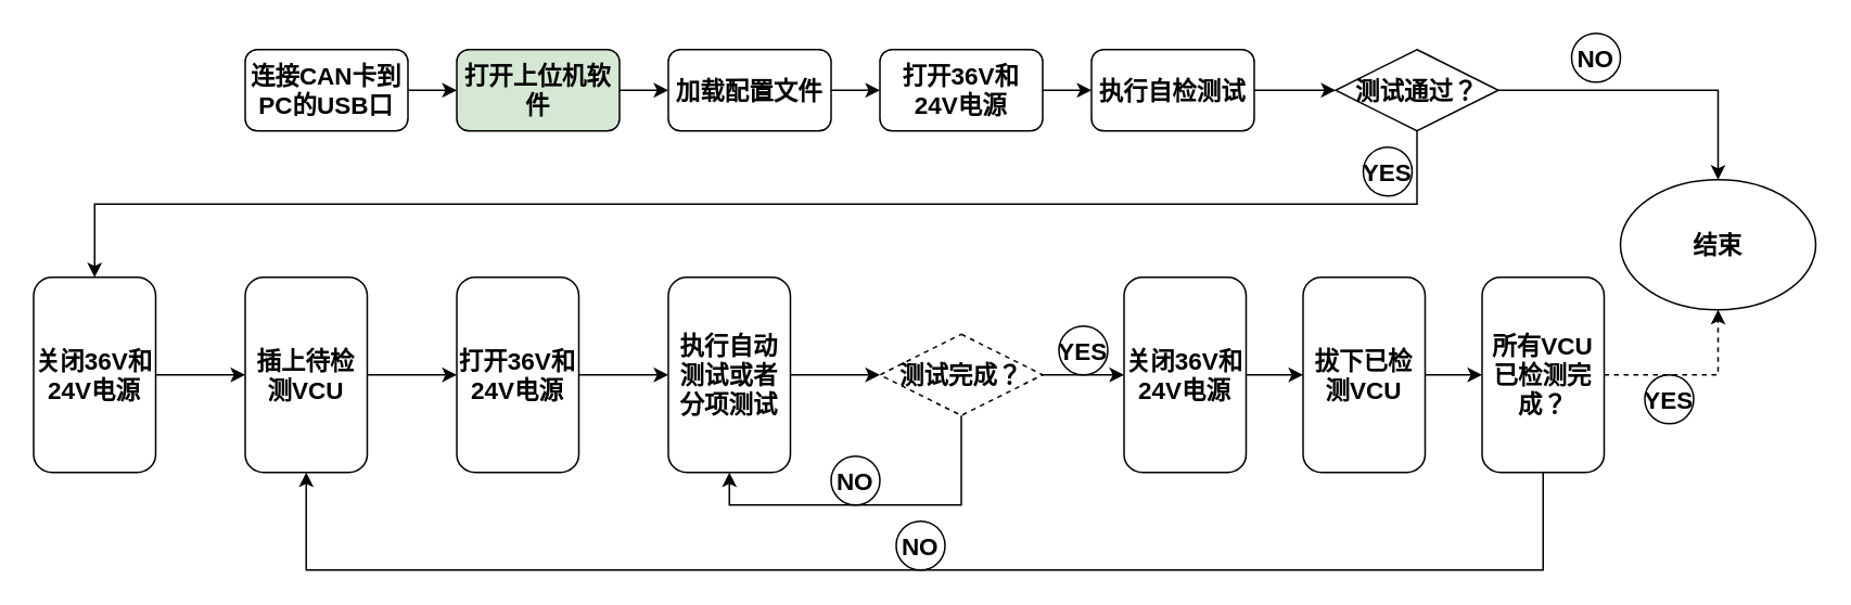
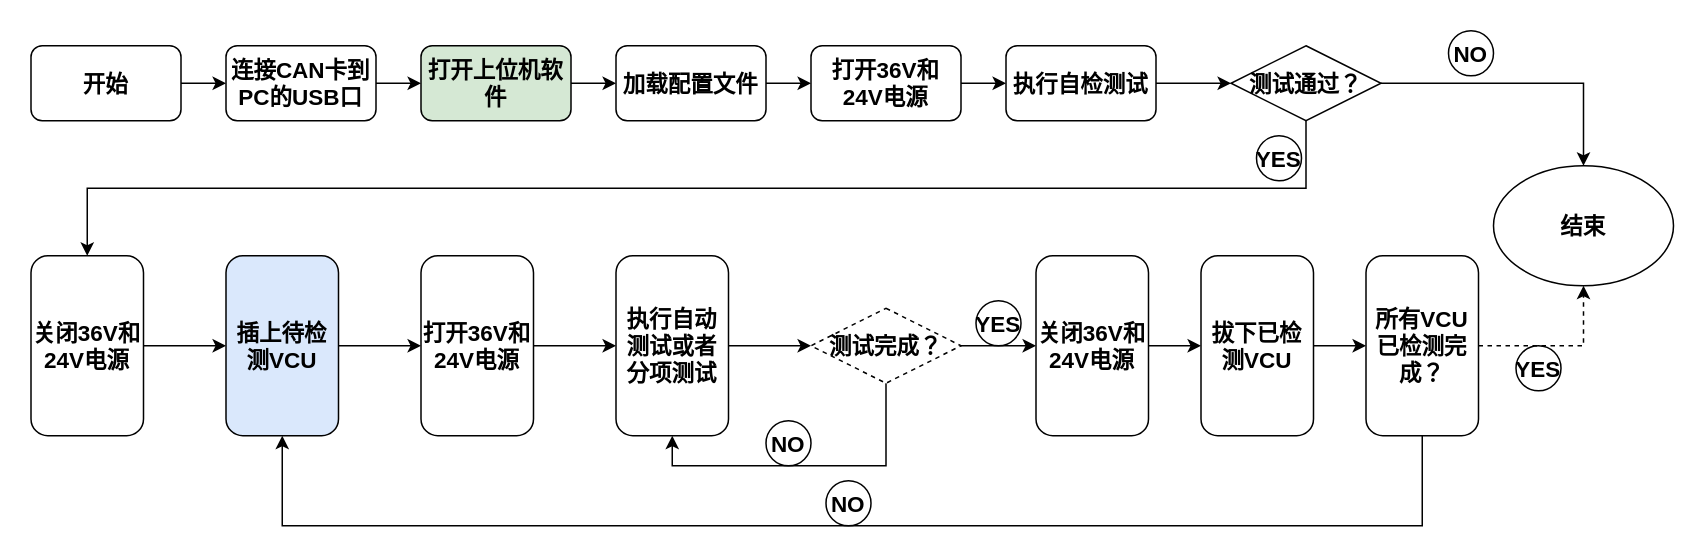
  <mxCell id="0" />
  <mxCell id="1" parent="0" />
+ <mxCell id="2" value="" style="edgeStyle=orthogonalEdgeStyle;rounded=0;orthogonalLoop=1;jettySize=auto;html=1;" edge="1" parent="1" source="3" target="5"><mxGeometry relative="1" as="geometry" /></mxCell>
+ <mxCell id="3" value="开始" style="rounded=1;whiteSpace=wrap;html=1;fontStyle=1;fontSize=15;" vertex="1" parent="1"><mxGeometry x="20" y="30" width="100" height="50" as="geometry" /></mxCell>
  <mxCell id="4" value="" style="edgeStyle=orthogonalEdgeStyle;rounded=0;orthogonalLoop=1;jettySize=auto;html=1;" edge="1" parent="1" source="5" target="7"><mxGeometry relative="1" as="geometry" /></mxCell>
  <mxCell id="5" value="连接CAN卡到PC的USB口" style="rounded=1;whiteSpace=wrap;html=1;fontStyle=1;fontSize=15;" vertex="1" parent="1"><mxGeometry x="150" y="30" width="100" height="50" as="geometry" /></mxCell>
  <mxCell id="6" value="" style="edgeStyle=orthogonalEdgeStyle;rounded=0;orthogonalLoop=1;jettySize=auto;html=1;" edge="1" parent="1" source="7" target="9"><mxGeometry relative="1" as="geometry" /></mxCell>
  <mxCell id="7" value="打开上位机软件" style="rounded=1;whiteSpace=wrap;html=1;fontStyle=1;fontSize=15;fillColor=#d5e8d4;" vertex="1" parent="1"><mxGeometry x="280" y="30" width="100" height="50" as="geometry" /></mxCell>
  <mxCell id="8" value="" style="edgeStyle=orthogonalEdgeStyle;rounded=0;orthogonalLoop=1;jettySize=auto;html=1;" edge="1" parent="1" source="9" target="11"><mxGeometry relative="1" as="geometry" /></mxCell>
  <mxCell id="9" value="加载配置文件" style="rounded=1;whiteSpace=wrap;html=1;fontStyle=1;fontSize=15;" vertex="1" parent="1"><mxGeometry x="410" y="30" width="100" height="50" as="geometry" /></mxCell>
  <mxCell id="10" value="" style="edgeStyle=orthogonalEdgeStyle;rounded=0;orthogonalLoop=1;jettySize=auto;html=1;" edge="1" parent="1" source="11" target="13"><mxGeometry relative="1" as="geometry" /></mxCell>
  <mxCell id="11" value="打开36V和24V电源" style="rounded=1;whiteSpace=wrap;html=1;fontStyle=1;fontSize=15;" vertex="1" parent="1"><mxGeometry x="540" y="30" width="100" height="50" as="geometry" /></mxCell>
  <mxCell id="12" style="edgeStyle=orthogonalEdgeStyle;rounded=0;orthogonalLoop=1;jettySize=auto;html=1;entryX=0;entryY=0.5;entryDx=0;entryDy=0;fontSize=15;" edge="1" parent="1" source="13" target="28"><mxGeometry relative="1" as="geometry" /></mxCell>
  <mxCell id="13" value="执行自检测试" style="rounded=1;whiteSpace=wrap;html=1;fontStyle=1;fontSize=15;" vertex="1" parent="1"><mxGeometry x="670" y="30" width="100" height="50" as="geometry" /></mxCell>
  <mxCell id="14" style="edgeStyle=orthogonalEdgeStyle;rounded=0;orthogonalLoop=1;jettySize=auto;html=1;exitX=0.5;exitY=1;exitDx=0;exitDy=0;entryX=0.5;entryY=0;entryDx=0;entryDy=0;" edge="1" parent="1" source="28" target="20"><mxGeometry relative="1" as="geometry"><mxPoint x="850" y="80" as="sourcePoint" /><mxPoint x="70" y="170" as="targetPoint" /></mxGeometry></mxCell>
  <mxCell id="15" value="NO" style="ellipse;whiteSpace=wrap;html=1;fontStyle=1;fontSize=15;" vertex="1" parent="1"><mxGeometry x="965" y="20" width="30" height="30" as="geometry" /></mxCell>
  <mxCell id="16" value="YES" style="ellipse;whiteSpace=wrap;html=1;fontStyle=1;fontSize=15;" vertex="1" parent="1"><mxGeometry x="650" y="200" width="30" height="30" as="geometry" /></mxCell>
  <mxCell id="17" value="YES" style="ellipse;whiteSpace=wrap;html=1;fontStyle=1;fontSize=15;" vertex="1" parent="1"><mxGeometry x="837" y="90" width="30" height="30" as="geometry" /></mxCell>
  <mxCell id="18" value="NO" style="ellipse;whiteSpace=wrap;html=1;fontStyle=1;fontSize=15;" vertex="1" parent="1"><mxGeometry x="550" y="320" width="30" height="30" as="geometry" /></mxCell>
  <mxCell id="19" value="" style="edgeStyle=orthogonalEdgeStyle;rounded=0;orthogonalLoop=1;jettySize=auto;html=1;" edge="1" parent="1" source="20" target="22"><mxGeometry relative="1" as="geometry" /></mxCell>
  <mxCell id="20" value="关闭36V和24V电源" style="rounded=1;whiteSpace=wrap;html=1;fontStyle=1;fontSize=15;" vertex="1" parent="1"><mxGeometry x="20" y="170" width="75" height="120" as="geometry" /></mxCell>
  <mxCell id="21" value="" style="edgeStyle=orthogonalEdgeStyle;rounded=0;orthogonalLoop=1;jettySize=auto;html=1;" edge="1" parent="1" source="22" target="24"><mxGeometry relative="1" as="geometry" /></mxCell>
- <mxCell id="22" value="插上待检测VCU" style="rounded=1;whiteSpace=wrap;html=1;fontStyle=1;fontSize=15;" vertex="1" parent="1"><mxGeometry x="150" y="170" width="75" height="120" as="geometry" /></mxCell>
+ <mxCell id="22" value="插上待检测VCU" style="rounded=1;whiteSpace=wrap;html=1;fontStyle=1;fontSize=15;fillColor=#dae8fc;" vertex="1" parent="1"><mxGeometry x="150" y="170" width="75" height="120" as="geometry" /></mxCell>
  <mxCell id="23" value="" style="edgeStyle=orthogonalEdgeStyle;rounded=0;orthogonalLoop=1;jettySize=auto;html=1;fontSize=15;" edge="1" parent="1" source="24" target="26"><mxGeometry relative="1" as="geometry" /></mxCell>
  <mxCell id="24" value="打开36V和24V电源" style="rounded=1;whiteSpace=wrap;html=1;fontStyle=1;fontSize=15;" vertex="1" parent="1"><mxGeometry x="280" y="170" width="75" height="120" as="geometry" /></mxCell>
  <mxCell id="25" value="" style="edgeStyle=orthogonalEdgeStyle;rounded=0;orthogonalLoop=1;jettySize=auto;html=1;" edge="1" parent="1" source="26" target="31"><mxGeometry relative="1" as="geometry" /></mxCell>
  <mxCell id="26" value="执行自动测试或者分项测试" style="rounded=1;whiteSpace=wrap;html=1;fontStyle=1;fontSize=15;" vertex="1" parent="1"><mxGeometry x="410" y="170" width="75" height="120" as="geometry" /></mxCell>
  <mxCell id="27" style="edgeStyle=orthogonalEdgeStyle;rounded=0;orthogonalLoop=1;jettySize=auto;html=1;exitX=1;exitY=0.5;exitDx=0;exitDy=0;entryX=0.5;entryY=0;entryDx=0;entryDy=0;fontSize=15;" edge="1" parent="1" source="28" target="41"><mxGeometry relative="1" as="geometry" /></mxCell>
  <mxCell id="28" value="测试通过？" style="rhombus;whiteSpace=wrap;html=1;fontStyle=1;fontSize=15;" vertex="1" parent="1"><mxGeometry x="820" y="30" width="100" height="50" as="geometry" /></mxCell>
  <mxCell id="29" style="edgeStyle=orthogonalEdgeStyle;rounded=0;orthogonalLoop=1;jettySize=auto;html=1;exitX=0.5;exitY=1;exitDx=0;exitDy=0;entryX=0.5;entryY=1;entryDx=0;entryDy=0;" edge="1" parent="1" source="31" target="26"><mxGeometry relative="1" as="geometry" /></mxCell>
  <mxCell id="30" value="" style="edgeStyle=orthogonalEdgeStyle;rounded=0;orthogonalLoop=1;jettySize=auto;html=1;fontSize=15;" edge="1" parent="1" source="31" target="35"><mxGeometry relative="1" as="geometry" /></mxCell>
  <mxCell id="31" value="测试完成？" style="rhombus;whiteSpace=wrap;html=1;fontStyle=1;fontSize=15;dashed=1;" vertex="1" parent="1"><mxGeometry x="540" y="205" width="100" height="50" as="geometry" /></mxCell>
  <mxCell id="32" value="YES" style="ellipse;whiteSpace=wrap;html=1;fontStyle=1;fontSize=15;" vertex="1" parent="1"><mxGeometry x="1010" y="230" width="30" height="30" as="geometry" /></mxCell>
  <mxCell id="33" value="NO" style="ellipse;whiteSpace=wrap;html=1;fontStyle=1;fontSize=15;" vertex="1" parent="1"><mxGeometry x="510" y="280" width="30" height="30" as="geometry" /></mxCell>
  <mxCell id="34" value="" style="edgeStyle=orthogonalEdgeStyle;rounded=0;orthogonalLoop=1;jettySize=auto;html=1;fontSize=15;" edge="1" parent="1" source="35" target="37"><mxGeometry relative="1" as="geometry" /></mxCell>
  <mxCell id="35" value="关闭36V和24V电源" style="rounded=1;whiteSpace=wrap;html=1;fontStyle=1;fontSize=15;" vertex="1" parent="1"><mxGeometry x="690" y="170" width="75" height="120" as="geometry" /></mxCell>
  <mxCell id="36" value="" style="edgeStyle=orthogonalEdgeStyle;rounded=0;orthogonalLoop=1;jettySize=auto;html=1;fontSize=15;" edge="1" parent="1" source="37" target="40"><mxGeometry relative="1" as="geometry" /></mxCell>
  <mxCell id="37" value="拔下已检测VCU" style="rounded=1;whiteSpace=wrap;html=1;fontStyle=1;fontSize=15;" vertex="1" parent="1"><mxGeometry x="800" y="170" width="75" height="120" as="geometry" /></mxCell>
  <mxCell id="38" style="edgeStyle=orthogonalEdgeStyle;rounded=0;orthogonalLoop=1;jettySize=auto;html=1;exitX=1;exitY=0.5;exitDx=0;exitDy=0;entryX=0.5;entryY=1;entryDx=0;entryDy=0;fontSize=15;dashed=1;" edge="1" parent="1" source="40" target="41"><mxGeometry relative="1" as="geometry" /></mxCell>
  <mxCell id="39" style="edgeStyle=orthogonalEdgeStyle;rounded=0;orthogonalLoop=1;jettySize=auto;html=1;exitX=0.5;exitY=1;exitDx=0;exitDy=0;entryX=0.5;entryY=1;entryDx=0;entryDy=0;fontSize=15;" edge="1" parent="1" source="40" target="22"><mxGeometry relative="1" as="geometry"><Array as="points"><mxPoint x="947" y="350" /><mxPoint x="188" y="350" /></Array></mxGeometry></mxCell>
  <mxCell id="40" value="所有VCU已检测完成？" style="rounded=1;whiteSpace=wrap;html=1;fontStyle=1;fontSize=15;" vertex="1" parent="1"><mxGeometry x="910" y="170" width="75" height="120" as="geometry" /></mxCell>
  <mxCell id="41" value="结束" style="ellipse;whiteSpace=wrap;html=1;fontSize=15;fontStyle=1" vertex="1" parent="1"><mxGeometry x="995" y="110" width="120" height="80" as="geometry" /></mxCell>
